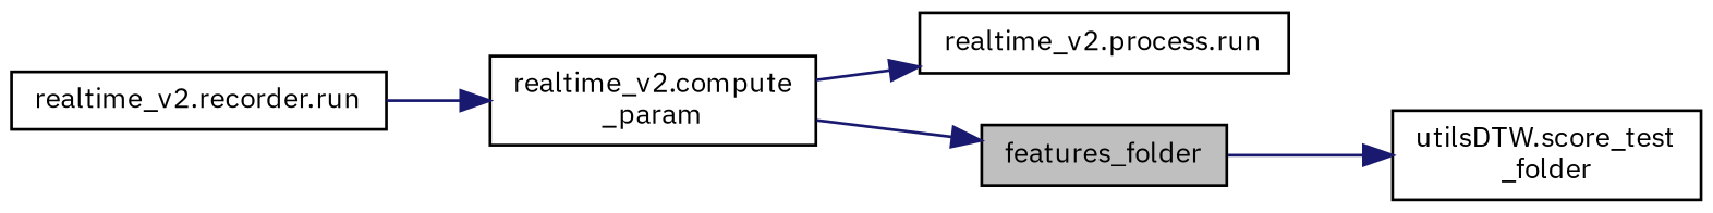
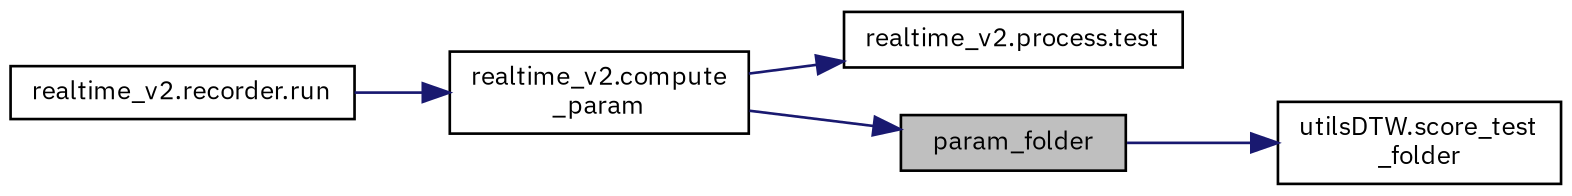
  digraph {
    fontname="IBM Plex Sans"
    rankdir=RL
    node [color=black fillcolor=white fontname="IBM Plex Sans" fontsize=10 shape=record style=filled]
    edge [color=midnightblue dir=back fontname="IBM Plex Sans" fontsize=10 labelfontname=Helvetica labelfontsize=10 style=solid]
-   n1 [fillcolor=grey75 fontcolor=black height=0.2 label=features_folder width=0.4]
+   n1 [fillcolor=grey75 fontcolor=black height=0.2 label=param_folder width=0.4]
    n2 [height=0.2 label="realtime_v2.compute\l_param" width=0.4]
    n3 [height=0.2 label="realtime_v2.recorder.run" width=0.4]
    n4 [height=0.2 label="utilsDTW.score_test\l_folder" width=0.4]
-   n5 [height=0.2 label="realtime_v2.process.run" width=0.4]
+   n5 [height=0.2 label="realtime_v2.process.test" width=0.4]
    n1 -> n2
    n2 -> n3
    n4 -> n1
    n5 -> n2
  }
